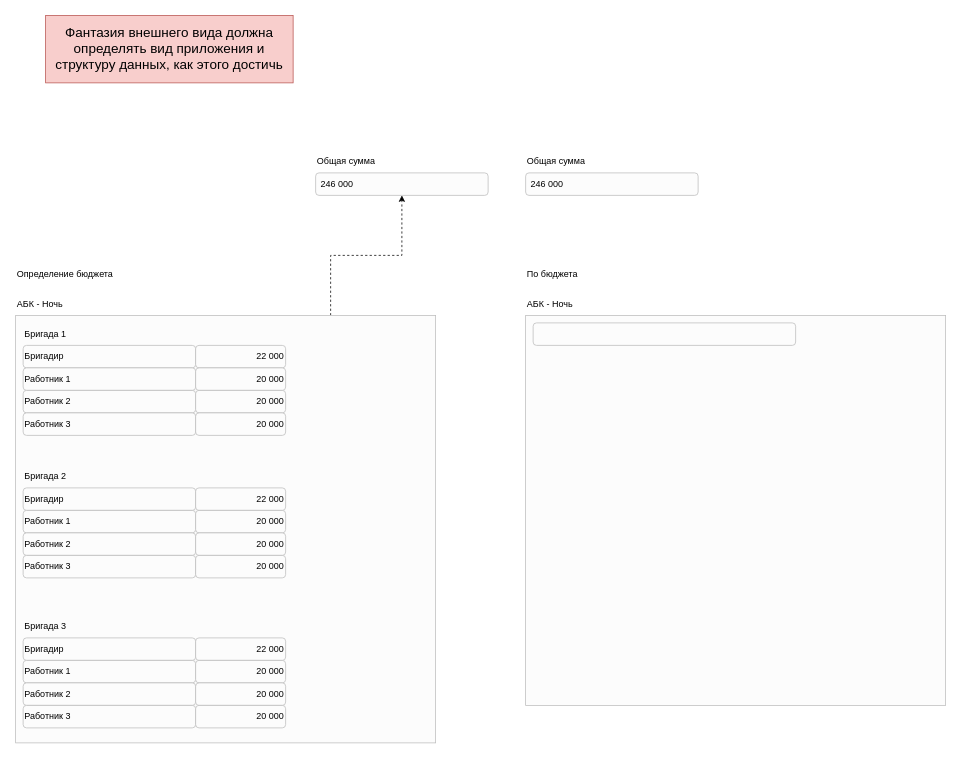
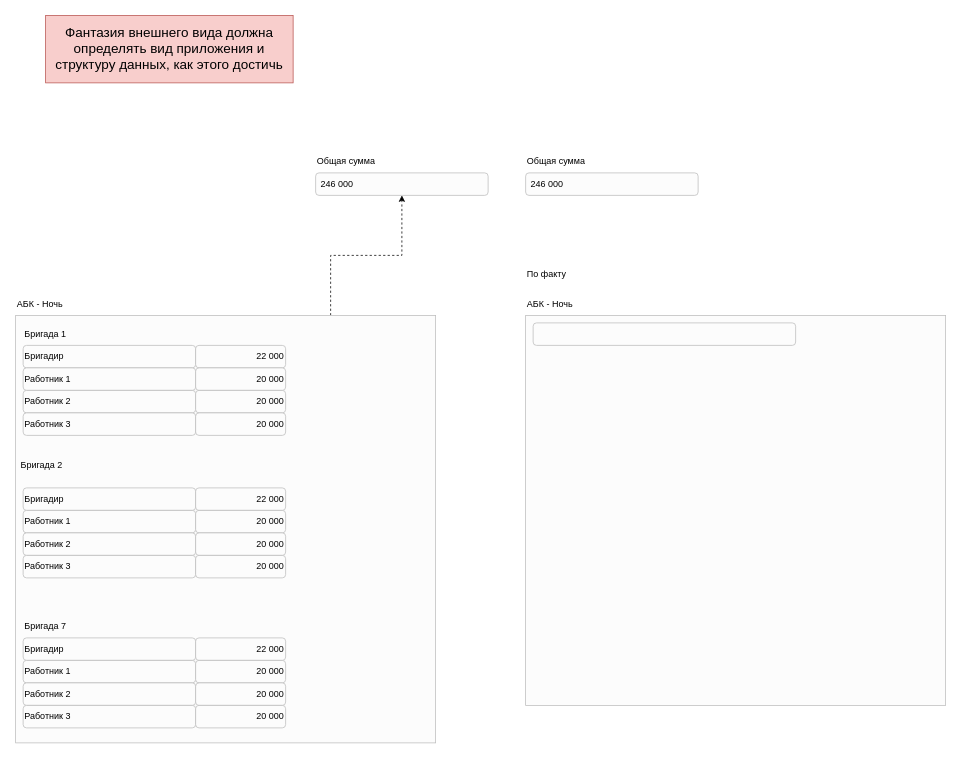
  <mxCell id="0" />
  <mxCell id="1" parent="0" />
  <mxCell id="2" style="edgeStyle=orthogonalEdgeStyle;rounded=0;orthogonalLoop=1;jettySize=auto;html=1;exitX=0.75;exitY=0;exitDx=0;exitDy=0;entryX=0.5;entryY=1;entryDx=0;entryDy=0;dashed=1;" edge="1" parent="1" source="3" target="37"><mxGeometry relative="1" as="geometry" /></mxCell>
  <mxCell id="3" value="" style="rounded=0;whiteSpace=wrap;html=1;fillColor=#FCFCFC;fontColor=#333333;strokeColor=#BDBDBD;" vertex="1" parent="1"><mxGeometry x="20" y="420" width="560" height="570" as="geometry" /></mxCell>
  <mxCell id="4" value="АБК - Ночь" style="text;html=1;strokeColor=none;fillColor=none;align=left;verticalAlign=middle;whiteSpace=wrap;rounded=0;" vertex="1" parent="1"><mxGeometry x="20" y="390" width="110" height="30" as="geometry" /></mxCell>
  <mxCell id="5" value="Бригадир" style="rounded=1;whiteSpace=wrap;html=1;strokeColor=#BDBDBD;fillColor=#FCFCFC;align=left;" vertex="1" parent="1"><mxGeometry x="30" y="460" width="230" height="30" as="geometry" /></mxCell>
- <mxCell id="6" value="Определение бюджета" style="text;html=1;strokeColor=none;fillColor=none;align=left;verticalAlign=middle;whiteSpace=wrap;rounded=0;" vertex="1" parent="1"><mxGeometry x="20" y="350" width="310" height="30" as="geometry" /></mxCell>
  <mxCell id="7" value="" style="rounded=0;whiteSpace=wrap;html=1;fillColor=#FCFCFC;fontColor=#333333;strokeColor=#BDBDBD;" vertex="1" parent="1"><mxGeometry x="700" y="420" width="560" height="520" as="geometry" /></mxCell>
  <mxCell id="8" value="АБК - Ночь" style="text;html=1;strokeColor=none;fillColor=none;align=left;verticalAlign=middle;whiteSpace=wrap;rounded=0;" vertex="1" parent="1"><mxGeometry x="700" y="390" width="110" height="30" as="geometry" /></mxCell>
  <mxCell id="9" value="" style="rounded=1;whiteSpace=wrap;html=1;strokeColor=#BDBDBD;fillColor=#FCFCFC;" vertex="1" parent="1"><mxGeometry x="710" y="430" width="350" height="30" as="geometry" /></mxCell>
- <mxCell id="10" value="По бюджета" style="text;html=1;strokeColor=none;fillColor=none;align=left;verticalAlign=middle;whiteSpace=wrap;rounded=0;" vertex="1" parent="1"><mxGeometry x="700" y="350" width="310" height="30" as="geometry" /></mxCell>
+ <mxCell id="10" value="По факту" style="text;html=1;strokeColor=none;fillColor=none;align=left;verticalAlign=middle;whiteSpace=wrap;rounded=0;" vertex="1" parent="1"><mxGeometry x="700" y="350" width="310" height="30" as="geometry" /></mxCell>
  <mxCell id="11" value="Бригада 1" style="text;html=1;strokeColor=none;fillColor=none;align=left;verticalAlign=middle;whiteSpace=wrap;rounded=0;" vertex="1" parent="1"><mxGeometry x="30" y="430" width="110" height="30" as="geometry" /></mxCell>
  <mxCell id="12" value="Работник 1" style="rounded=1;whiteSpace=wrap;html=1;strokeColor=#BDBDBD;fillColor=#FCFCFC;align=left;" vertex="1" parent="1"><mxGeometry x="30" y="490" width="230" height="30" as="geometry" /></mxCell>
  <mxCell id="13" value="Работник 2" style="rounded=1;whiteSpace=wrap;html=1;strokeColor=#BDBDBD;fillColor=#FCFCFC;align=left;" vertex="1" parent="1"><mxGeometry x="30" y="520" width="230" height="30" as="geometry" /></mxCell>
  <mxCell id="14" value="Работник 3" style="rounded=1;whiteSpace=wrap;html=1;strokeColor=#BDBDBD;fillColor=#FCFCFC;align=left;" vertex="1" parent="1"><mxGeometry x="30" y="550" width="230" height="30" as="geometry" /></mxCell>
  <mxCell id="15" value="22 000" style="rounded=1;whiteSpace=wrap;html=1;strokeColor=#BDBDBD;fillColor=#FCFCFC;align=right;" vertex="1" parent="1"><mxGeometry x="260" y="460" width="120" height="30" as="geometry" /></mxCell>
  <mxCell id="16" value="20 000" style="rounded=1;whiteSpace=wrap;html=1;strokeColor=#BDBDBD;fillColor=#FCFCFC;align=right;" vertex="1" parent="1"><mxGeometry x="260" y="490" width="120" height="30" as="geometry" /></mxCell>
  <mxCell id="17" value="20 000" style="rounded=1;whiteSpace=wrap;html=1;strokeColor=#BDBDBD;fillColor=#FCFCFC;align=right;" vertex="1" parent="1"><mxGeometry x="260" y="520" width="120" height="30" as="geometry" /></mxCell>
  <mxCell id="18" value="20 000" style="rounded=1;whiteSpace=wrap;html=1;strokeColor=#BDBDBD;fillColor=#FCFCFC;align=right;" vertex="1" parent="1"><mxGeometry x="260" y="550" width="120" height="30" as="geometry" /></mxCell>
  <mxCell id="19" value="Бригадир" style="rounded=1;whiteSpace=wrap;html=1;strokeColor=#BDBDBD;fillColor=#FCFCFC;align=left;" vertex="1" parent="1"><mxGeometry x="30" y="650" width="230" height="30" as="geometry" /></mxCell>
- <mxCell id="20" value="Бригада 2" style="text;html=1;strokeColor=none;fillColor=none;align=left;verticalAlign=middle;whiteSpace=wrap;rounded=0;" vertex="1" parent="1"><mxGeometry x="30" y="620" width="110" height="30" as="geometry" /></mxCell>
+ <mxCell id="20" value="Бригада 2" style="text;html=1;strokeColor=none;fillColor=none;align=left;verticalAlign=middle;whiteSpace=wrap;rounded=0;" vertex="1" parent="1"><mxGeometry x="25" y="605" width="110" height="30" as="geometry" /></mxCell>
  <mxCell id="21" value="Работник 1" style="rounded=1;whiteSpace=wrap;html=1;strokeColor=#BDBDBD;fillColor=#FCFCFC;align=left;" vertex="1" parent="1"><mxGeometry x="30" y="680" width="230" height="30" as="geometry" /></mxCell>
  <mxCell id="22" value="Работник 2" style="rounded=1;whiteSpace=wrap;html=1;strokeColor=#BDBDBD;fillColor=#FCFCFC;align=left;" vertex="1" parent="1"><mxGeometry x="30" y="710" width="230" height="30" as="geometry" /></mxCell>
  <mxCell id="23" value="Работник 3" style="rounded=1;whiteSpace=wrap;html=1;strokeColor=#BDBDBD;fillColor=#FCFCFC;align=left;" vertex="1" parent="1"><mxGeometry x="30" y="740" width="230" height="30" as="geometry" /></mxCell>
  <mxCell id="24" value="22 000" style="rounded=1;whiteSpace=wrap;html=1;strokeColor=#BDBDBD;fillColor=#FCFCFC;align=right;" vertex="1" parent="1"><mxGeometry x="260" y="650" width="120" height="30" as="geometry" /></mxCell>
  <mxCell id="25" value="20 000" style="rounded=1;whiteSpace=wrap;html=1;strokeColor=#BDBDBD;fillColor=#FCFCFC;align=right;" vertex="1" parent="1"><mxGeometry x="260" y="680" width="120" height="30" as="geometry" /></mxCell>
  <mxCell id="26" value="20 000" style="rounded=1;whiteSpace=wrap;html=1;strokeColor=#BDBDBD;fillColor=#FCFCFC;align=right;" vertex="1" parent="1"><mxGeometry x="260" y="710" width="120" height="30" as="geometry" /></mxCell>
  <mxCell id="27" value="20 000" style="rounded=1;whiteSpace=wrap;html=1;strokeColor=#BDBDBD;fillColor=#FCFCFC;align=right;" vertex="1" parent="1"><mxGeometry x="260" y="740" width="120" height="30" as="geometry" /></mxCell>
  <mxCell id="28" value="Бригадир" style="rounded=1;whiteSpace=wrap;html=1;strokeColor=#BDBDBD;fillColor=#FCFCFC;align=left;" vertex="1" parent="1"><mxGeometry x="30" y="850" width="230" height="30" as="geometry" /></mxCell>
- <mxCell id="29" value="Бригада 3" style="text;html=1;strokeColor=none;fillColor=none;align=left;verticalAlign=middle;whiteSpace=wrap;rounded=0;" vertex="1" parent="1"><mxGeometry x="30" y="820" width="110" height="30" as="geometry" /></mxCell>
+ <mxCell id="29" value="Бригада 7" style="text;html=1;strokeColor=none;fillColor=none;align=left;verticalAlign=middle;whiteSpace=wrap;rounded=0;" vertex="1" parent="1"><mxGeometry x="30" y="820" width="110" height="30" as="geometry" /></mxCell>
  <mxCell id="30" value="Работник 1" style="rounded=1;whiteSpace=wrap;html=1;strokeColor=#BDBDBD;fillColor=#FCFCFC;align=left;" vertex="1" parent="1"><mxGeometry x="30" y="880" width="230" height="30" as="geometry" /></mxCell>
  <mxCell id="31" value="Работник 2" style="rounded=1;whiteSpace=wrap;html=1;strokeColor=#BDBDBD;fillColor=#FCFCFC;align=left;" vertex="1" parent="1"><mxGeometry x="30" y="910" width="230" height="30" as="geometry" /></mxCell>
  <mxCell id="32" value="Работник 3" style="rounded=1;whiteSpace=wrap;html=1;strokeColor=#BDBDBD;fillColor=#FCFCFC;align=left;" vertex="1" parent="1"><mxGeometry x="30" y="940" width="230" height="30" as="geometry" /></mxCell>
  <mxCell id="33" value="22 000" style="rounded=1;whiteSpace=wrap;html=1;strokeColor=#BDBDBD;fillColor=#FCFCFC;align=right;" vertex="1" parent="1"><mxGeometry x="260" y="850" width="120" height="30" as="geometry" /></mxCell>
  <mxCell id="34" value="20 000" style="rounded=1;whiteSpace=wrap;html=1;strokeColor=#BDBDBD;fillColor=#FCFCFC;align=right;" vertex="1" parent="1"><mxGeometry x="260" y="880" width="120" height="30" as="geometry" /></mxCell>
  <mxCell id="35" value="20 000" style="rounded=1;whiteSpace=wrap;html=1;strokeColor=#BDBDBD;fillColor=#FCFCFC;align=right;" vertex="1" parent="1"><mxGeometry x="260" y="910" width="120" height="30" as="geometry" /></mxCell>
  <mxCell id="36" value="20 000" style="rounded=1;whiteSpace=wrap;html=1;strokeColor=#BDBDBD;fillColor=#FCFCFC;align=right;" vertex="1" parent="1"><mxGeometry x="260" y="940" width="120" height="30" as="geometry" /></mxCell>
  <mxCell id="37" value="246 000" style="rounded=1;whiteSpace=wrap;html=1;strokeColor=#BDBDBD;fillColor=#FCFCFC;align=left;spacingLeft=5;" vertex="1" parent="1"><mxGeometry x="420" y="230" width="230" height="30" as="geometry" /></mxCell>
  <mxCell id="38" value="Общая сумма" style="text;html=1;strokeColor=none;fillColor=none;align=left;verticalAlign=middle;whiteSpace=wrap;rounded=0;" vertex="1" parent="1"><mxGeometry x="420" y="200" width="230" height="30" as="geometry" /></mxCell>
  <mxCell id="39" value="246 000" style="rounded=1;whiteSpace=wrap;html=1;strokeColor=#BDBDBD;fillColor=#FCFCFC;align=left;spacingLeft=5;" vertex="1" parent="1"><mxGeometry x="700" y="230" width="230" height="30" as="geometry" /></mxCell>
  <mxCell id="40" value="Общая сумма" style="text;html=1;strokeColor=none;fillColor=none;align=left;verticalAlign=middle;whiteSpace=wrap;rounded=0;" vertex="1" parent="1"><mxGeometry x="700" y="200" width="230" height="30" as="geometry" /></mxCell>
  <mxCell id="41" value="Фантазия внешнего вида должна определять вид приложения и структуру данных, как этого достичь" style="text;html=1;strokeColor=#b85450;fillColor=#f8cecc;align=center;verticalAlign=middle;whiteSpace=wrap;rounded=0;fontSize=18;" vertex="1" parent="1"><mxGeometry x="60" y="20" width="330" height="90" as="geometry" /></mxCell>
